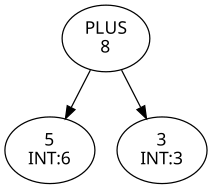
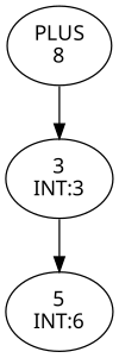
  digraph {
    fontname="Noto Sans"
    node [fontname="Noto Sans"]
    edge [fontname="Noto Sans"]
    n1 [label="PLUS\n8"]
    n2 [label="5\nINT:6"]
    n3 [label="3\nINT:3"]
-   n1 -> n2
+   n3 -> n2
    n1 -> n3
  }
